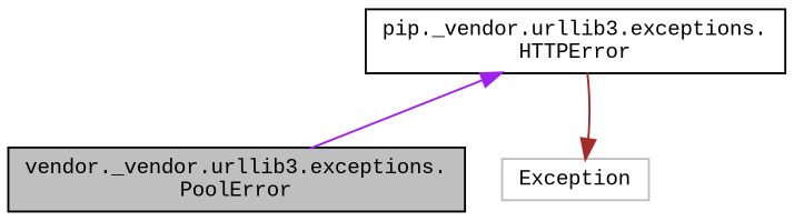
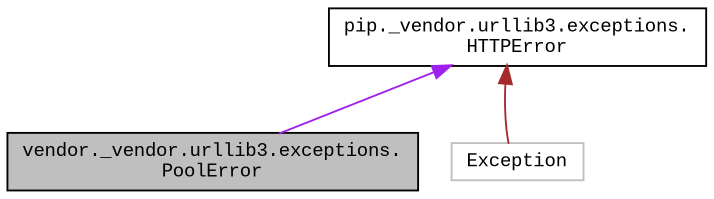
  digraph {
    fontname="Liberation Mono"
    node [color=black fillcolor=white fontname="Liberation Mono" fontsize=10 shape=record style=filled]
    edge [dir=back fontname="Liberation Mono" fontsize=10 labelfontname=Helvetica labelfontsize=10 style=solid]
    n1 [fillcolor=grey75 fontcolor=black height=0.2 label="vendor._vendor.urllib3.exceptions.\lPoolError" width=0.4]
    n2 [height=0.2 label="pip._vendor.urllib3.exceptions.\lHTTPError" width=0.4]
    n3 [color=grey75 height=0.2 label=Exception width=0.4]
    n2 -> n1 [color=purple]
-   n3 -> n2 [color=brown]
+   n2 -> n3 [color=brown]
  }
